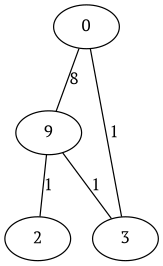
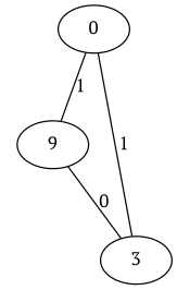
  graph {
    fontname="PT Serif"
    node [fontname="PT Serif"]
    edge [fontname="PT Serif" weight=1]
    n1 [label=9]
    3
-   2
    0
-   n1 -- 3 [label=1]
-   n1 -- 2 [label=1]
-   0 -- n1 [label=8]
+   n1 -- 3 [label=0]
+   0 -- n1 [label=1]
    0 -- 3 [label=1]
  }
